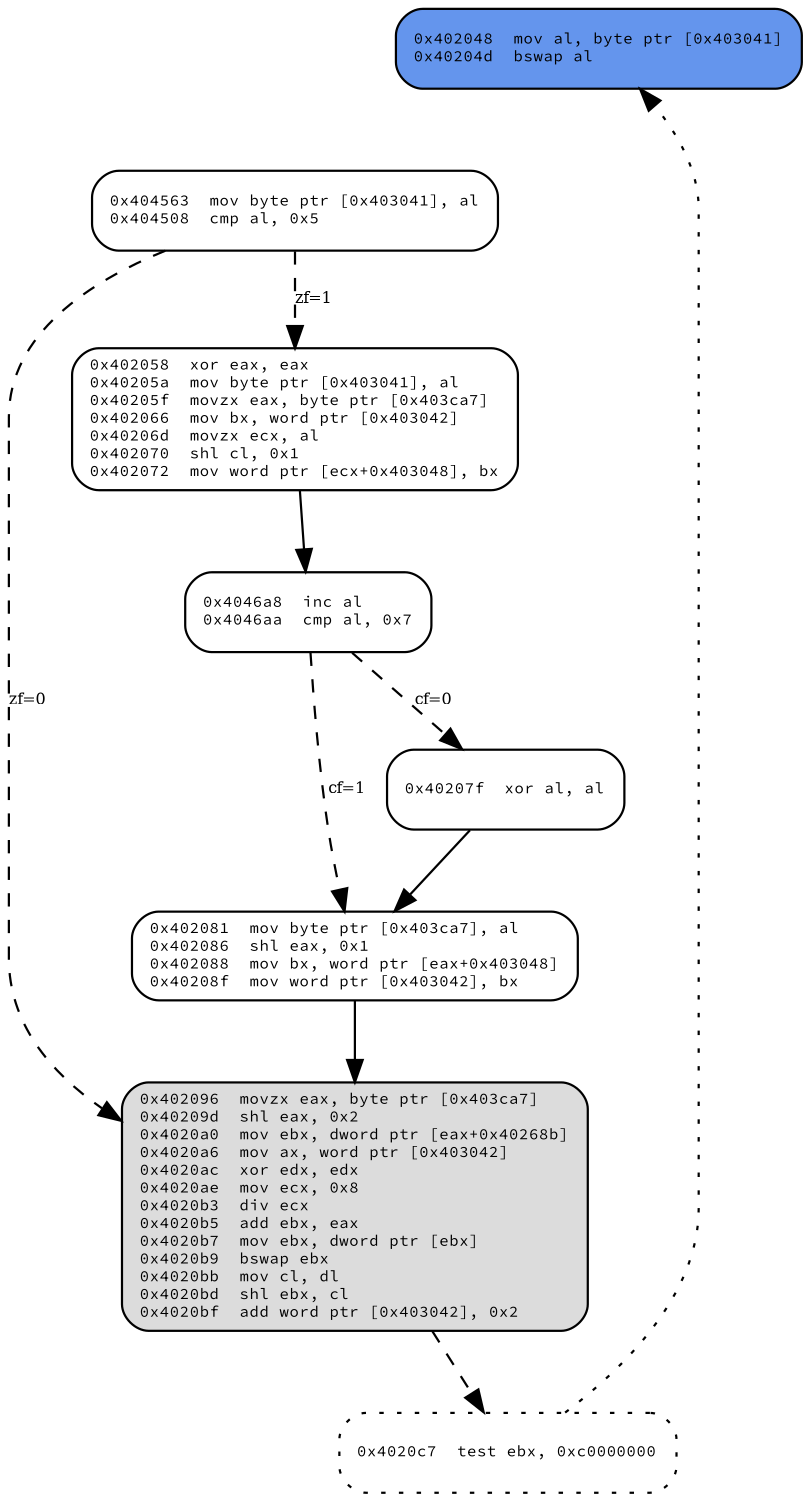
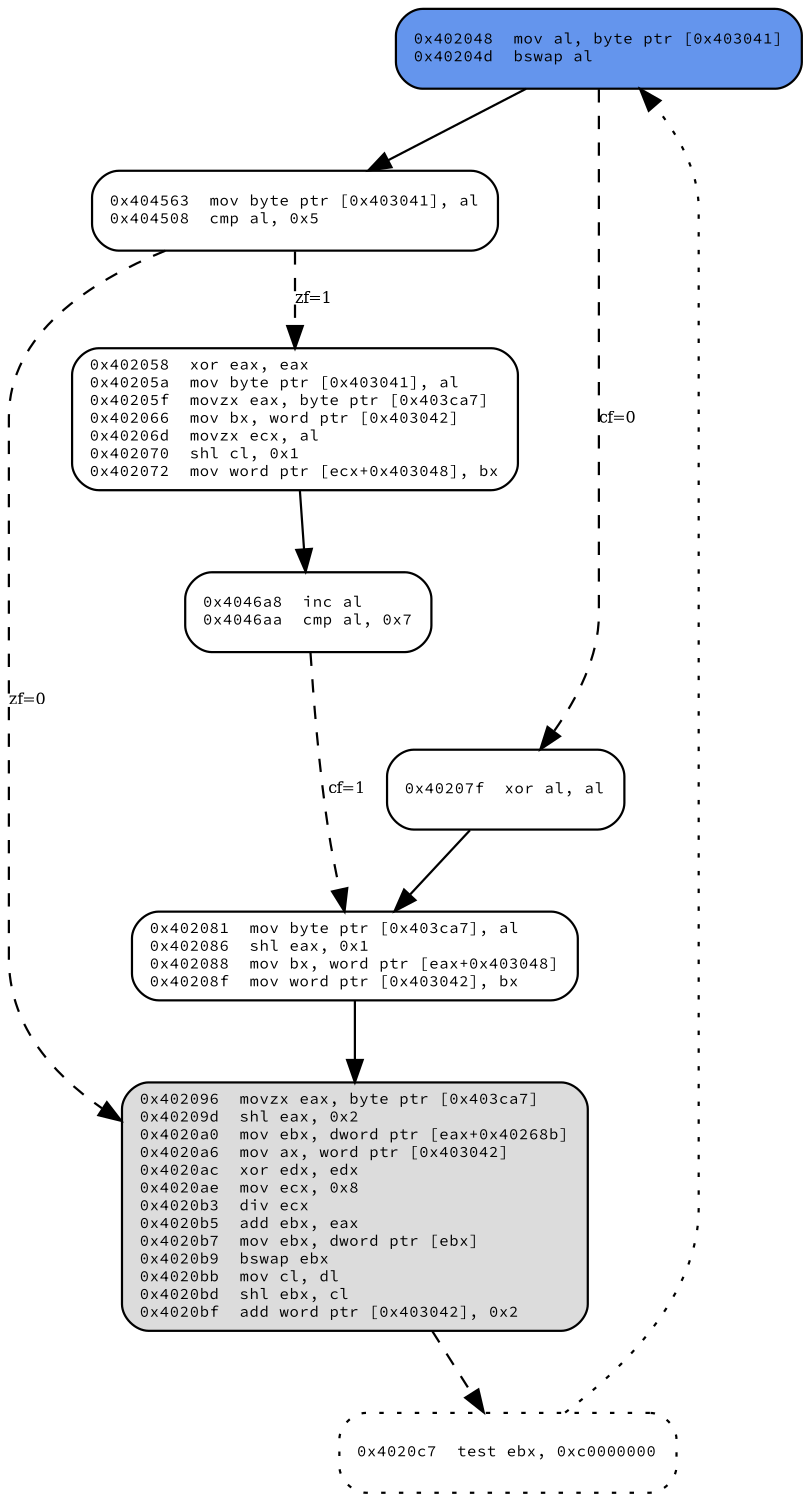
  digraph {
    node [fontname="Source Code Pro" fontsize=7 shape=box style=rounded]
    edge [fontsize=7 style=dashed]
    n1 [fillcolor=cornflowerblue label="0x402048  mov al, byte ptr [0x403041]\l0x40204d  bswap al\l" style="rounded,filled"]
    n2 [label="0x404563  mov byte ptr [0x403041], al\l0x404508  cmp al, 0x5\l"]
    n3 [label="0x402058  xor eax, eax\l0x40205a  mov byte ptr [0x403041], al\l0x40205f  movzx eax, byte ptr [0x403ca7]\l0x402066  mov bx, word ptr [0x403042]\l0x40206d  movzx ecx, al\l0x402070  shl cl, 0x1\l0x402072  mov word ptr [ecx+0x403048], bx\l"]
    n4 [fillcolor=gainsboro label="0x402096  movzx eax, byte ptr [0x403ca7]\l0x40209d  shl eax, 0x2\l0x4020a0  mov ebx, dword ptr [eax+0x40268b]\l0x4020a6  mov ax, word ptr [0x403042]\l0x4020ac  xor edx, edx\l0x4020ae  mov ecx, 0x8\l0x4020b3  div ecx\l0x4020b5  add ebx, eax\l0x4020b7  mov ebx, dword ptr [ebx]\l0x4020b9  bswap ebx\l0x4020bb  mov cl, dl\l0x4020bd  shl ebx, cl\l0x4020bf  add word ptr [0x403042], 0x2\l" style="rounded,filled"]
    n5 [label="0x4046a8  inc al\l0x4046aa  cmp al, 0x7\l"]
    n6 [label="0x4020c7  test ebx, 0xc0000000\l" style="rounded,dotted"]
    n7 [label="0x40207f  xor al, al\l"]
    n8 [label="0x402081  mov byte ptr [0x403ca7], al\l0x402086  shl eax, 0x1\l0x402088  mov bx, word ptr [eax+0x403048]\l0x40208f  mov word ptr [0x403042], bx\l"]
+   n1 -> n2 [style=solid]
    n2 -> n3 [label="zf=1"]
    n2 -> n4 [label="zf=0"]
    n3 -> n5 [style=solid]
    n4 -> n6
-   n5 -> n7 [label="cf=0"]
+   n1 -> n7 [label="cf=0"]
    n5 -> n8 [label="cf=1"]
    n6 -> n1 [style=dotted]
    n7 -> n8 [style=solid]
    n8 -> n4 [style=solid]
  }
